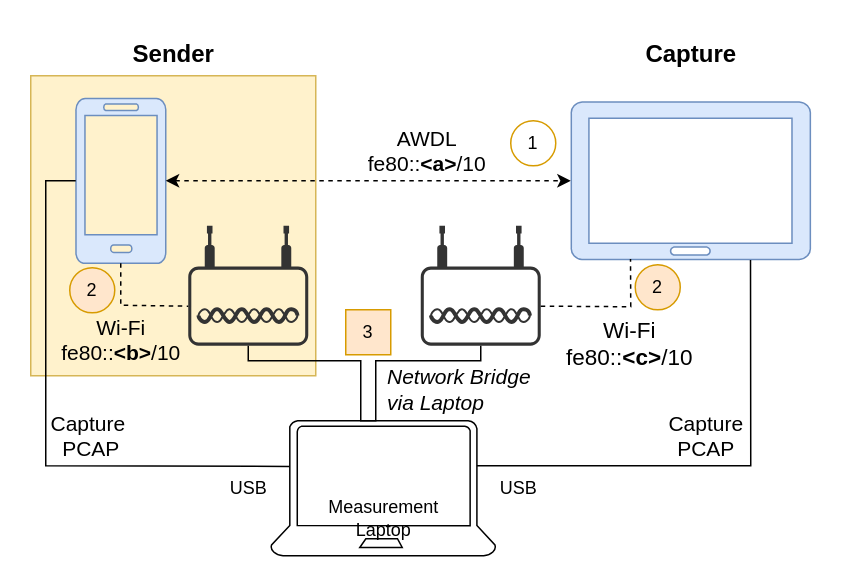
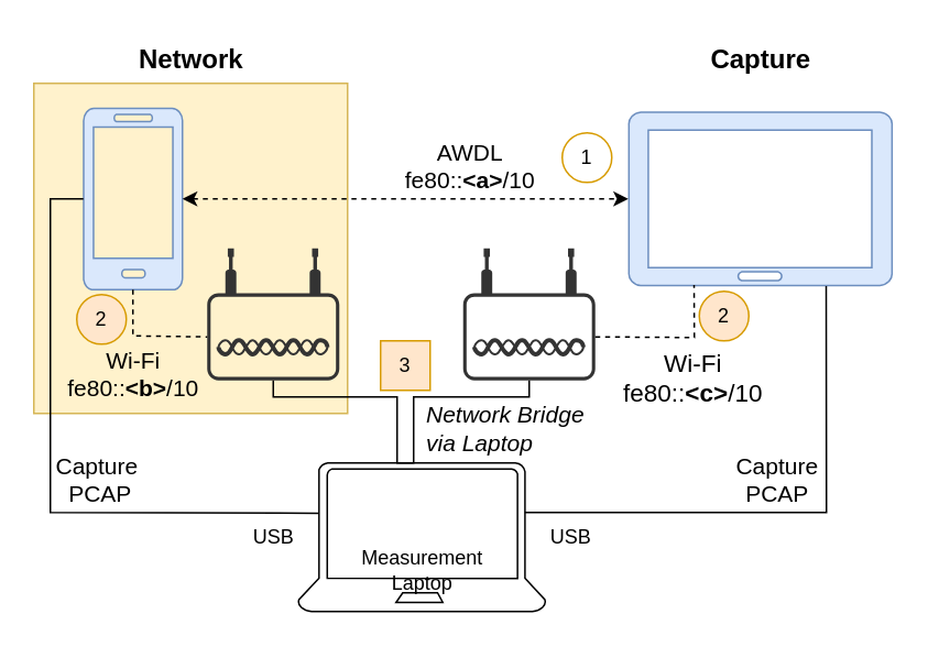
  <mxCell id="0" />
  <mxCell id="1" parent="0" />
  <mxCell id="2" value="" style="rounded=0;whiteSpace=wrap;html=1;fillColor=#fff2cc;strokeColor=#d6b656;" parent="1" vertex="1"><mxGeometry x="20" y="50" width="190" height="200" as="geometry" /></mxCell>
  <mxCell id="3" value="" style="verticalLabelPosition=bottom;html=1;verticalAlign=top;align=center;shape=mxgraph.azure.mobile;pointerEvents=1;fillColor=#dae8fc;strokeColor=#6c8ebf;" parent="1" vertex="1"><mxGeometry x="50" y="65" width="60" height="110" as="geometry" /></mxCell>
  <mxCell id="4" value="" style="verticalLabelPosition=bottom;html=1;verticalAlign=top;align=center;shape=mxgraph.azure.tablet;pointerEvents=1;fillColor=#dae8fc;strokeColor=#6c8ebf;" parent="1" vertex="1"><mxGeometry x="380" y="67.5" width="160" height="105" as="geometry" /></mxCell>
  <mxCell id="5" value="AWDL&lt;br&gt;&lt;div style=&quot;font-size: 14px;&quot;&gt;fe80::&lt;b&gt;&amp;lt;a&amp;gt;&lt;/b&gt;/10&lt;br style=&quot;font-size: 14px;&quot;&gt;&lt;/div&gt;" style="endArrow=classic;dashed=1;html=1;strokeWidth=1;rounded=0;exitX=1;exitY=0.5;exitDx=0;exitDy=0;exitPerimeter=0;entryX=0;entryY=0.5;entryDx=0;entryDy=0;entryPerimeter=0;startArrow=classic;startFill=1;endFill=1;fontStyle=0;fontSize=14;labelBorderColor=none;textShadow=0;spacingLeft=0;spacingRight=0;spacing=2;verticalAlign=bottom;" parent="1" source="3" target="4" edge="1"><mxGeometry x="0.286" width="50" height="50" relative="1" as="geometry"><mxPoint x="340" y="260" as="sourcePoint" /><mxPoint x="390" y="210" as="targetPoint" /><mxPoint as="offset" /></mxGeometry></mxCell>
- <mxCell id="6" value="Sender" style="text;html=1;align=center;verticalAlign=middle;resizable=0;points=[];autosize=1;strokeColor=none;fillColor=none;fontSize=16;fontStyle=1" parent="1" vertex="1"><mxGeometry x="75" y="20" width="80" height="30" as="geometry" /></mxCell>
+ <mxCell id="6" value="Network" style="text;html=1;align=center;verticalAlign=middle;resizable=0;points=[];autosize=1;strokeColor=none;fillColor=none;fontSize=16;fontStyle=1" parent="1" vertex="1"><mxGeometry x="75" y="20" width="80" height="30" as="geometry" /></mxCell>
  <mxCell id="7" value="" style="verticalLabelPosition=bottom;html=1;verticalAlign=top;align=center;strokeColor=default;fillColor=#FFFFFF;shape=mxgraph.azure.laptop;pointerEvents=1;" parent="1" vertex="1"><mxGeometry x="180" y="280" width="150" height="90" as="geometry" /></mxCell>
  <mxCell id="8" value="&lt;div&gt;Capture&amp;nbsp;&lt;/div&gt;&lt;div&gt;PCAP&lt;/div&gt;" style="endArrow=none;html=1;rounded=0;fontSize=14;fontStyle=0;verticalAlign=bottom;labelBackgroundColor=none;entryX=0.084;entryY=0.338;entryDx=0;entryDy=0;entryPerimeter=0;" parent="1" source="3" target="7" edge="1"><mxGeometry x="0.288" width="50" height="50" relative="1" as="geometry"><mxPoint x="340" y="230" as="sourcePoint" /><mxPoint x="160" y="310" as="targetPoint" /><Array as="points"><mxPoint x="30" y="120" /><mxPoint x="30" y="310" /></Array><mxPoint as="offset" /></mxGeometry></mxCell>
  <mxCell id="9" value="USB" style="text;html=1;align=center;verticalAlign=middle;resizable=0;points=[];autosize=1;strokeColor=none;fillColor=none;" parent="1" vertex="1"><mxGeometry x="140" y="310" width="50" height="30" as="geometry" /></mxCell>
  <mxCell id="10" value="Capture" style="text;html=1;align=center;verticalAlign=middle;resizable=0;points=[];autosize=1;strokeColor=none;fillColor=none;fontSize=16;fontStyle=1" parent="1" vertex="1"><mxGeometry x="415" y="20" width="90" height="30" as="geometry" /></mxCell>
  <mxCell id="11" value="&lt;div&gt;Capture&lt;/div&gt;&lt;div&gt;PCAP&lt;/div&gt;" style="endArrow=none;html=1;rounded=0;entryX=0.749;entryY=1.003;entryDx=0;entryDy=0;entryPerimeter=0;fontStyle=0;fontSize=14;verticalAlign=bottom;labelBackgroundColor=none;exitX=0.916;exitY=0.334;exitDx=0;exitDy=0;exitPerimeter=0;" parent="1" source="7" target="4" edge="1"><mxGeometry x="-0.046" width="50" height="50" relative="1" as="geometry"><mxPoint x="340" y="310" as="sourcePoint" /><mxPoint x="390" y="180" as="targetPoint" /><Array as="points"><mxPoint x="500" y="310" /></Array><mxPoint as="offset" /></mxGeometry></mxCell>
  <mxCell id="12" value="USB" style="text;html=1;align=center;verticalAlign=middle;resizable=0;points=[];autosize=1;strokeColor=none;fillColor=none;" parent="1" vertex="1"><mxGeometry x="320" y="310" width="50" height="30" as="geometry" /></mxCell>
  <mxCell id="13" value="&lt;div&gt;Measurement&lt;/div&gt;&lt;div&gt;Laptop&lt;br&gt;&lt;/div&gt;" style="text;html=1;align=center;verticalAlign=middle;resizable=0;points=[];autosize=1;strokeColor=none;fillColor=none;" parent="1" vertex="1"><mxGeometry x="205" y="325" width="100" height="40" as="geometry" /></mxCell>
  <mxCell id="14" value="" style="points=[[0.03,0.36,0],[0.18,0,0],[0.5,0.34,0],[0.82,0,0],[0.97,0.36,0],[1,0.67,0],[0.975,0.975,0],[0.5,1,0],[0.025,0.975,0],[0,0.67,0]];verticalLabelPosition=bottom;sketch=0;html=1;verticalAlign=top;aspect=fixed;align=center;pointerEvents=1;shape=mxgraph.cisco19.wireless_access_point;fillColor=#333333;strokeColor=none;" parent="1" vertex="1"><mxGeometry x="280" y="150" width="80" height="80" as="geometry" /></mxCell>
  <mxCell id="15" value="" style="points=[[0.03,0.36,0],[0.18,0,0],[0.5,0.34,0],[0.82,0,0],[0.97,0.36,0],[1,0.67,0],[0.975,0.975,0],[0.5,1,0],[0.025,0.975,0],[0,0.67,0]];verticalLabelPosition=bottom;sketch=0;html=1;verticalAlign=top;aspect=fixed;align=center;pointerEvents=1;shape=mxgraph.cisco19.wireless_access_point;fillColor=#333333;strokeColor=none;" parent="1" vertex="1"><mxGeometry x="125" y="150" width="80" height="80" as="geometry" /></mxCell>
  <mxCell id="16" value="&lt;div&gt;Wi-Fi&lt;br&gt;&lt;/div&gt;&lt;div&gt;fe80::&lt;b&gt;&amp;lt;c&amp;gt;&lt;/b&gt;/10&lt;br&gt;&lt;/div&gt;" style="endArrow=none;dashed=1;html=1;rounded=0;exitX=1;exitY=0.67;exitDx=0;exitDy=0;exitPerimeter=0;entryX=0.249;entryY=0.997;entryDx=0;entryDy=0;entryPerimeter=0;fontStyle=0;fontSize=15;labelBorderColor=none;textShadow=0;verticalAlign=top;" parent="1" source="14" target="4" edge="1"><mxGeometry x="0.275" width="50" height="50" relative="1" as="geometry"><mxPoint x="340" y="300" as="sourcePoint" /><mxPoint x="390" y="250" as="targetPoint" /><Array as="points"><mxPoint x="420" y="204" /></Array><mxPoint as="offset" /></mxGeometry></mxCell>
  <mxCell id="17" value="&lt;div style=&quot;font-size: 14px;&quot;&gt;Wi-Fi&lt;br&gt;&lt;/div&gt;&lt;div style=&quot;font-size: 14px;&quot;&gt;fe80::&lt;b&gt;&amp;lt;b&amp;gt;&lt;/b&gt;/10&lt;br style=&quot;font-size: 14px;&quot;&gt;&lt;/div&gt;" style="endArrow=none;dashed=1;html=1;rounded=0;exitX=0.5;exitY=1;exitDx=0;exitDy=0;exitPerimeter=0;entryX=0;entryY=0.67;entryDx=0;entryDy=0;entryPerimeter=0;fontStyle=0;fontSize=14;labelBorderColor=none;textShadow=0;verticalAlign=top;labelBackgroundColor=none;" parent="1" source="3" target="15" edge="1"><mxGeometry x="-0.229" width="50" height="50" relative="1" as="geometry"><mxPoint x="340" y="260" as="sourcePoint" /><mxPoint x="390" y="210" as="targetPoint" /><Array as="points"><mxPoint x="80" y="203" /></Array><mxPoint as="offset" /></mxGeometry></mxCell>
  <mxCell id="18" value="&lt;div style=&quot;font-size: 14px;&quot;&gt;Network Bridge&lt;/div&gt;&lt;div style=&quot;font-size: 14px;&quot;&gt;&lt;span style=&quot;background-color: initial;&quot;&gt;via&amp;nbsp;&lt;/span&gt;&lt;span style=&quot;background-color: initial;&quot;&gt;Laptop&lt;/span&gt;&lt;/div&gt;" style="endArrow=none;html=1;rounded=0;exitX=0.5;exitY=1;exitDx=0;exitDy=0;exitPerimeter=0;entryX=0.5;entryY=1;entryDx=0;entryDy=0;entryPerimeter=0;fontStyle=2;fontSize=14;labelBorderColor=none;textShadow=0;verticalAlign=top;labelBackgroundColor=none;spacing=-2;align=left;" parent="1" source="15" target="14" edge="1"><mxGeometry x="0.451" width="50" height="50" relative="1" as="geometry"><mxPoint x="340" y="280" as="sourcePoint" /><mxPoint x="310" y="240" as="targetPoint" /><Array as="points"><mxPoint x="165" y="240" /><mxPoint x="240" y="240" /><mxPoint x="240" y="280" /><mxPoint x="250" y="280" /><mxPoint x="250" y="240" /><mxPoint x="320" y="240" /></Array><mxPoint as="offset" /></mxGeometry></mxCell>
  <mxCell id="19" value="1" style="ellipse;whiteSpace=wrap;html=1;aspect=fixed;fillColor=#ffffff;strokeColor=#d79b00;" parent="1" vertex="1"><mxGeometry x="340" y="80" width="30" height="30" as="geometry" /></mxCell>
  <mxCell id="20" value="2" style="ellipse;whiteSpace=wrap;html=1;aspect=fixed;fillColor=#ffe6cc;strokeColor=#d79b00;" parent="1" vertex="1"><mxGeometry x="423" y="176" width="30" height="30" as="geometry" /></mxCell>
  <mxCell id="21" value="2" style="ellipse;whiteSpace=wrap;html=1;aspect=fixed;fillColor=#ffe6cc;strokeColor=#d79b00;" parent="1" vertex="1"><mxGeometry x="46" y="178" width="30" height="30" as="geometry" /></mxCell>
  <mxCell id="22" value="3" style="whiteSpace=wrap;html=1;aspect=fixed;fillColor=#ffe6cc;strokeColor=#d79b00;rounded=0;" parent="1" vertex="1"><mxGeometry x="230" y="206" width="30" height="30" as="geometry" /></mxCell>
